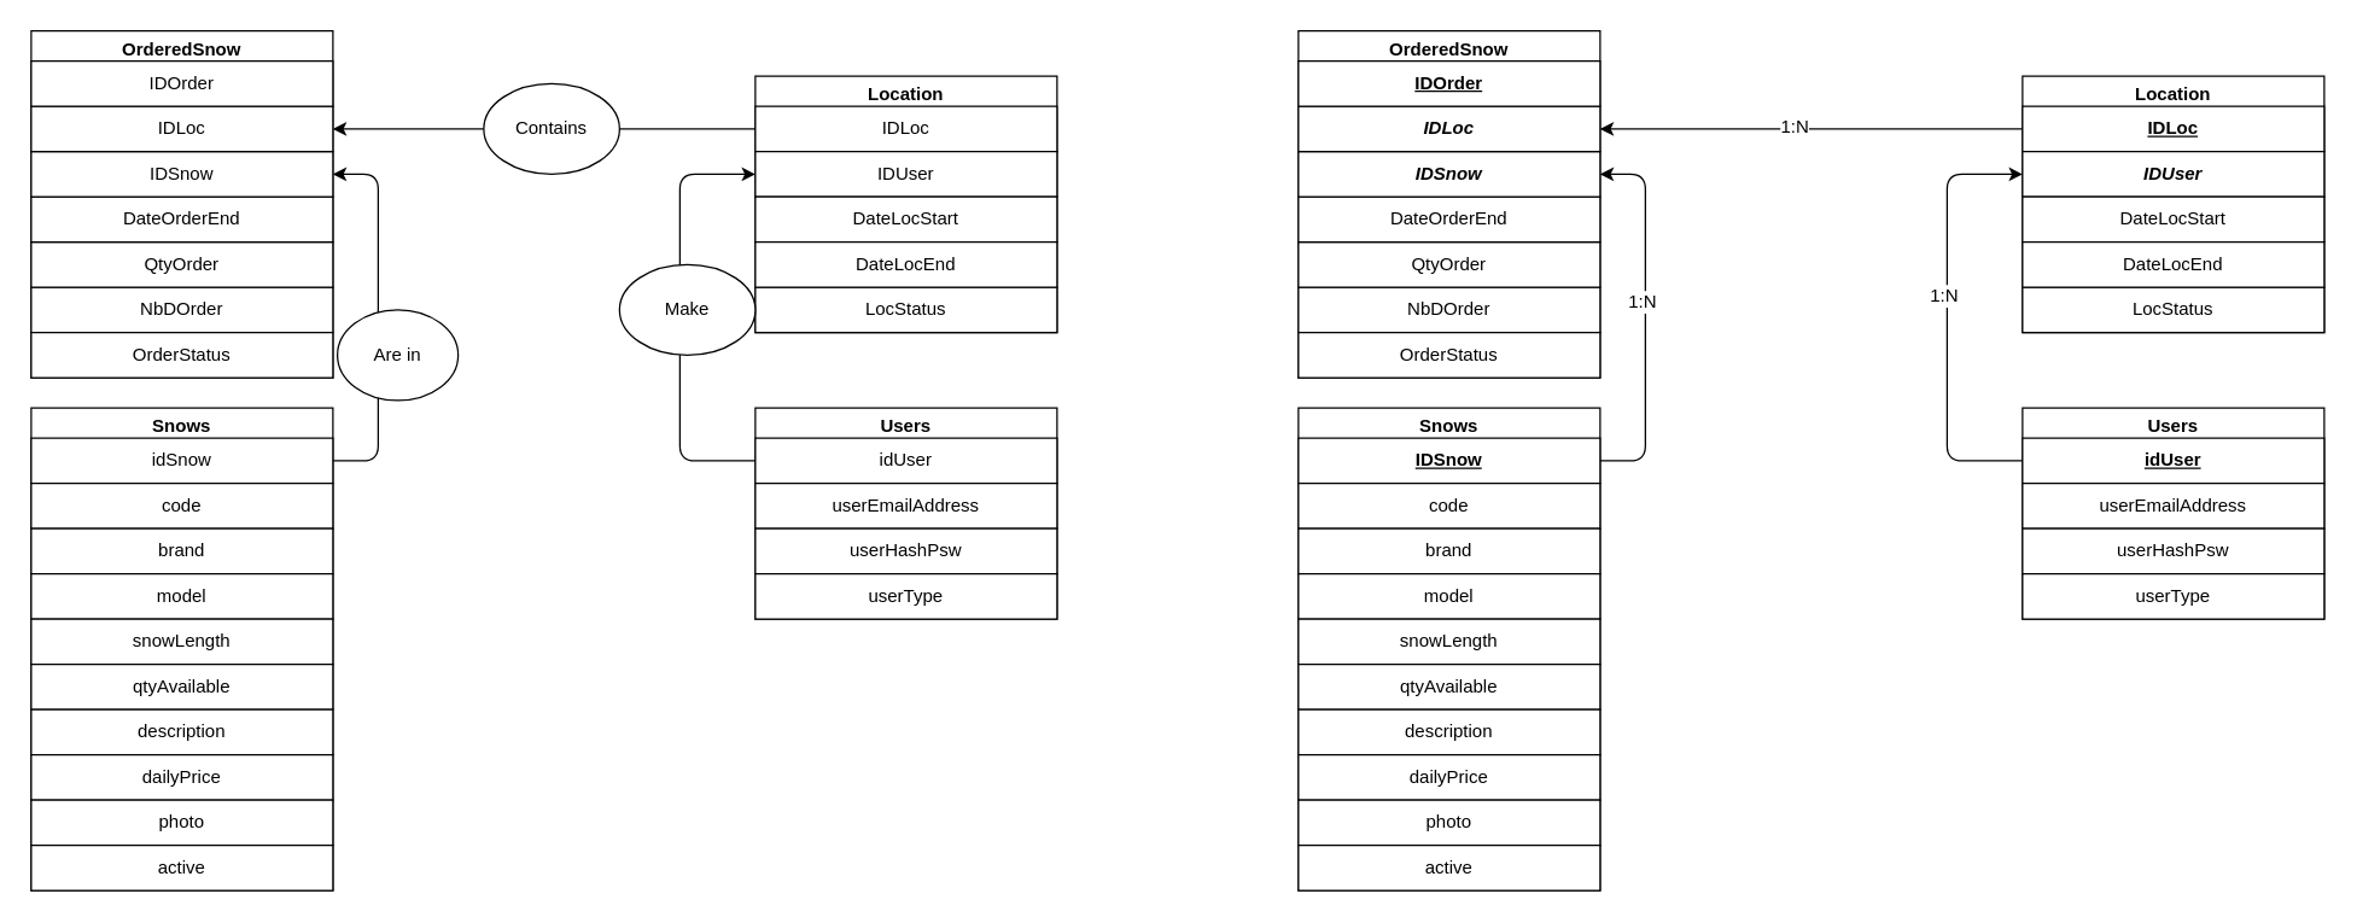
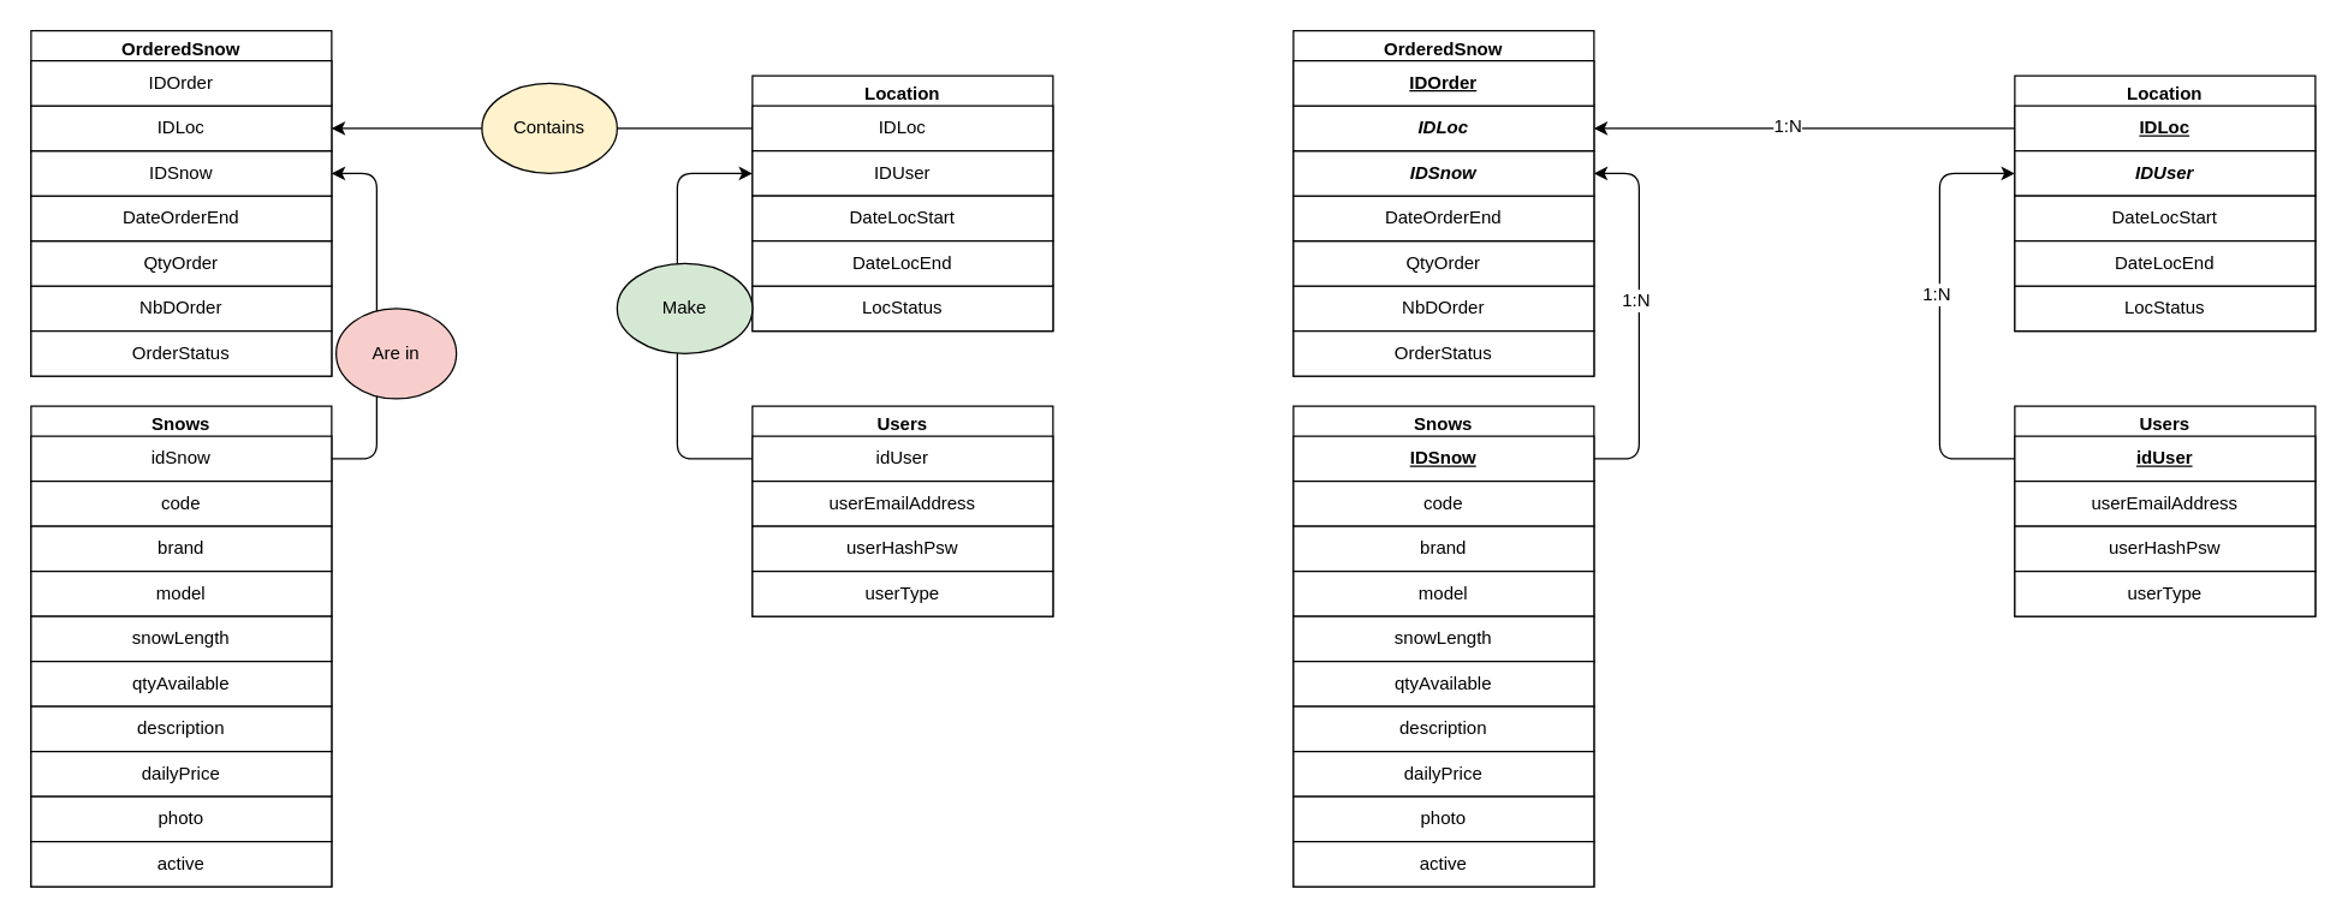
  <mxCell id="0" />
  <mxCell id="1" parent="0" />
  <mxCell id="2" value="Location" style="swimlane;" parent="1" vertex="1"><mxGeometry x="500" y="50" width="200" height="170" as="geometry"><mxRectangle x="620" y="330" width="80" height="23" as="alternateBounds" /></mxGeometry></mxCell>
  <mxCell id="3" value="IDLoc" style="rounded=0;whiteSpace=wrap;html=1;" parent="2" vertex="1"><mxGeometry y="20" width="200" height="30" as="geometry" /></mxCell>
  <mxCell id="4" value="IDUser" style="rounded=0;whiteSpace=wrap;html=1;" parent="2" vertex="1"><mxGeometry y="50" width="200" height="30" as="geometry" /></mxCell>
  <mxCell id="5" value="LocStatus" style="rounded=0;whiteSpace=wrap;html=1;" vertex="1" parent="2"><mxGeometry y="140" width="200" height="30" as="geometry" /></mxCell>
  <mxCell id="6" value="DateLocStart" style="rounded=0;whiteSpace=wrap;html=1;" vertex="1" parent="2"><mxGeometry y="80" width="200" height="30" as="geometry" /></mxCell>
  <mxCell id="7" value="DateLocEnd" style="rounded=0;whiteSpace=wrap;html=1;" vertex="1" parent="2"><mxGeometry y="110" width="200" height="30" as="geometry" /></mxCell>
  <mxCell id="8" value="Snows" style="swimlane;" parent="1" vertex="1"><mxGeometry x="20" y="270" width="200" height="320" as="geometry"><mxRectangle x="40" y="60" width="80" height="23" as="alternateBounds" /></mxGeometry></mxCell>
  <mxCell id="9" value="idSnow" style="rounded=0;whiteSpace=wrap;html=1;" parent="8" vertex="1"><mxGeometry y="20" width="200" height="30" as="geometry" /></mxCell>
  <mxCell id="10" value="code" style="rounded=0;whiteSpace=wrap;html=1;" parent="8" vertex="1"><mxGeometry y="50" width="200" height="30" as="geometry" /></mxCell>
  <mxCell id="11" value="brand" style="rounded=0;whiteSpace=wrap;html=1;" parent="8" vertex="1"><mxGeometry y="80" width="200" height="30" as="geometry" /></mxCell>
  <mxCell id="12" value="model" style="rounded=0;whiteSpace=wrap;html=1;" parent="8" vertex="1"><mxGeometry y="110" width="200" height="30" as="geometry" /></mxCell>
  <mxCell id="13" value="snowLength" style="rounded=0;whiteSpace=wrap;html=1;" parent="8" vertex="1"><mxGeometry y="140" width="200" height="30" as="geometry" /></mxCell>
  <mxCell id="14" value="qtyAvailable" style="rounded=0;whiteSpace=wrap;html=1;" parent="8" vertex="1"><mxGeometry y="170" width="200" height="30" as="geometry" /></mxCell>
  <mxCell id="15" value="description" style="rounded=0;whiteSpace=wrap;html=1;" parent="8" vertex="1"><mxGeometry y="200" width="200" height="30" as="geometry" /></mxCell>
  <mxCell id="16" value="dailyPrice" style="rounded=0;whiteSpace=wrap;html=1;" parent="8" vertex="1"><mxGeometry y="230" width="200" height="30" as="geometry" /></mxCell>
  <mxCell id="17" value="photo" style="rounded=0;whiteSpace=wrap;html=1;" parent="8" vertex="1"><mxGeometry y="260" width="200" height="30" as="geometry" /></mxCell>
  <mxCell id="18" value="active" style="rounded=0;whiteSpace=wrap;html=1;" parent="8" vertex="1"><mxGeometry y="290" width="200" height="30" as="geometry" /></mxCell>
  <mxCell id="19" value="Users" style="swimlane;" parent="1" vertex="1"><mxGeometry x="500" y="270" width="200" height="140" as="geometry"><mxRectangle x="600" y="60" width="80" height="23" as="alternateBounds" /></mxGeometry></mxCell>
  <mxCell id="20" value="idUser" style="rounded=0;whiteSpace=wrap;html=1;" parent="19" vertex="1"><mxGeometry y="20" width="200" height="30" as="geometry" /></mxCell>
  <mxCell id="21" value="userEmailAddress" style="rounded=0;whiteSpace=wrap;html=1;" parent="19" vertex="1"><mxGeometry y="50" width="200" height="30" as="geometry" /></mxCell>
  <mxCell id="22" value="userHashPsw" style="rounded=0;whiteSpace=wrap;html=1;" parent="19" vertex="1"><mxGeometry y="80" width="200" height="30" as="geometry" /></mxCell>
  <mxCell id="23" value="userType" style="rounded=0;whiteSpace=wrap;html=1;" vertex="1" parent="19"><mxGeometry y="110" width="200" height="30" as="geometry" /></mxCell>
  <mxCell id="24" value="OrderedSnow" style="swimlane;" vertex="1" parent="1"><mxGeometry x="20" y="20" width="200" height="230" as="geometry"><mxRectangle x="330" y="265" width="110" height="23" as="alternateBounds" /></mxGeometry></mxCell>
  <mxCell id="25" value="NbDOrder" style="rounded=0;whiteSpace=wrap;html=1;" parent="24" vertex="1"><mxGeometry y="170" width="200" height="30" as="geometry" /></mxCell>
  <mxCell id="26" value="QtyOrder" style="rounded=0;whiteSpace=wrap;html=1;" parent="24" vertex="1"><mxGeometry y="140" width="200" height="30" as="geometry" /></mxCell>
  <mxCell id="27" value="DateOrderEnd" style="rounded=0;whiteSpace=wrap;html=1;" parent="24" vertex="1"><mxGeometry y="110" width="200" height="30" as="geometry" /></mxCell>
  <mxCell id="28" value="IDSnow" style="rounded=0;whiteSpace=wrap;html=1;" parent="24" vertex="1"><mxGeometry y="80" width="200" height="30" as="geometry" /></mxCell>
  <mxCell id="29" value="IDLoc" style="rounded=0;whiteSpace=wrap;html=1;" vertex="1" parent="24"><mxGeometry y="50" width="200" height="30" as="geometry" /></mxCell>
  <mxCell id="30" value="IDOrder" style="rounded=0;whiteSpace=wrap;html=1;" vertex="1" parent="24"><mxGeometry y="20" width="200" height="30" as="geometry" /></mxCell>
  <mxCell id="31" value="OrderStatus" style="rounded=0;whiteSpace=wrap;html=1;" vertex="1" parent="24"><mxGeometry y="200" width="200" height="30" as="geometry" /></mxCell>
  <mxCell id="32" value="" style="endArrow=classic;html=1;exitX=1;exitY=0.5;exitDx=0;exitDy=0;entryX=1;entryY=0.5;entryDx=0;entryDy=0;" edge="1" parent="1" source="9" target="28"><mxGeometry width="50" height="50" relative="1" as="geometry"><mxPoint x="20" y="655" as="sourcePoint" /><mxPoint x="70" y="605" as="targetPoint" /><Array as="points"><mxPoint x="250" y="305" /><mxPoint x="250" y="115" /></Array></mxGeometry></mxCell>
  <mxCell id="33" value="" style="endArrow=classic;html=1;exitX=0;exitY=0.5;exitDx=0;exitDy=0;entryX=1;entryY=0.5;entryDx=0;entryDy=0;" edge="1" parent="1" source="3" target="29"><mxGeometry width="50" height="50" relative="1" as="geometry"><mxPoint x="220" y="495" as="sourcePoint" /><mxPoint x="350" y="375" as="targetPoint" /><Array as="points"><mxPoint x="320" y="85" /><mxPoint x="290" y="85" /></Array></mxGeometry></mxCell>
  <mxCell id="34" value="" style="endArrow=classic;html=1;exitX=0;exitY=0.5;exitDx=0;exitDy=0;entryX=0;entryY=0.5;entryDx=0;entryDy=0;" edge="1" parent="1" source="20" target="4"><mxGeometry width="50" height="50" relative="1" as="geometry"><mxPoint x="380" y="375" as="sourcePoint" /><mxPoint x="430" y="325" as="targetPoint" /><Array as="points"><mxPoint x="450" y="305" /><mxPoint x="450" y="115" /></Array></mxGeometry></mxCell>
- <mxCell id="35" value="Make" style="ellipse;whiteSpace=wrap;html=1;" vertex="1" parent="1"><mxGeometry x="410" y="175" width="90" height="60" as="geometry" /></mxCell>
- <mxCell id="36" value="Contains" style="ellipse;whiteSpace=wrap;html=1;" vertex="1" parent="1"><mxGeometry x="320" y="55" width="90" height="60" as="geometry" /></mxCell>
- <mxCell id="37" value="Are in" style="ellipse;whiteSpace=wrap;html=1;" vertex="1" parent="1"><mxGeometry x="223" y="205" width="80" height="60" as="geometry" /></mxCell>
+ <mxCell id="35" value="Make" style="ellipse;whiteSpace=wrap;html=1;fillColor=#d5e8d4;" vertex="1" parent="1"><mxGeometry x="410" y="175" width="90" height="60" as="geometry" /></mxCell>
+ <mxCell id="36" value="Contains" style="ellipse;whiteSpace=wrap;html=1;fillColor=#fff2cc;" vertex="1" parent="1"><mxGeometry x="320" y="55" width="90" height="60" as="geometry" /></mxCell>
+ <mxCell id="37" value="Are in" style="ellipse;whiteSpace=wrap;html=1;fillColor=#f8cecc;" vertex="1" parent="1"><mxGeometry x="223" y="205" width="80" height="60" as="geometry" /></mxCell>
  <mxCell id="38" value="Location" style="swimlane;" vertex="1" parent="1"><mxGeometry x="1340" y="50" width="200" height="170" as="geometry"><mxRectangle x="620" y="330" width="80" height="23" as="alternateBounds" /></mxGeometry></mxCell>
  <mxCell id="39" value="&lt;b&gt;&lt;u&gt;IDLoc&lt;/u&gt;&lt;/b&gt;" style="rounded=0;whiteSpace=wrap;html=1;" vertex="1" parent="38"><mxGeometry y="20" width="200" height="30" as="geometry" /></mxCell>
  <mxCell id="40" value="&lt;b&gt;&lt;i&gt;IDUser&lt;/i&gt;&lt;/b&gt;" style="rounded=0;whiteSpace=wrap;html=1;" vertex="1" parent="38"><mxGeometry y="50" width="200" height="30" as="geometry" /></mxCell>
  <mxCell id="41" value="LocStatus" style="rounded=0;whiteSpace=wrap;html=1;" vertex="1" parent="38"><mxGeometry y="140" width="200" height="30" as="geometry" /></mxCell>
  <mxCell id="42" value="DateLocStart" style="rounded=0;whiteSpace=wrap;html=1;" vertex="1" parent="38"><mxGeometry y="80" width="200" height="30" as="geometry" /></mxCell>
  <mxCell id="43" value="DateLocEnd" style="rounded=0;whiteSpace=wrap;html=1;" vertex="1" parent="38"><mxGeometry y="110" width="200" height="30" as="geometry" /></mxCell>
  <mxCell id="44" value="Snows" style="swimlane;" vertex="1" parent="1"><mxGeometry x="860" y="270" width="200" height="320" as="geometry"><mxRectangle x="40" y="60" width="80" height="23" as="alternateBounds" /></mxGeometry></mxCell>
  <mxCell id="45" value="&lt;b&gt;&lt;u&gt;IDSnow&lt;/u&gt;&lt;/b&gt;" style="rounded=0;whiteSpace=wrap;html=1;" vertex="1" parent="44"><mxGeometry y="20" width="200" height="30" as="geometry" /></mxCell>
  <mxCell id="46" value="code" style="rounded=0;whiteSpace=wrap;html=1;" vertex="1" parent="44"><mxGeometry y="50" width="200" height="30" as="geometry" /></mxCell>
  <mxCell id="47" value="brand" style="rounded=0;whiteSpace=wrap;html=1;" vertex="1" parent="44"><mxGeometry y="80" width="200" height="30" as="geometry" /></mxCell>
  <mxCell id="48" value="model" style="rounded=0;whiteSpace=wrap;html=1;" vertex="1" parent="44"><mxGeometry y="110" width="200" height="30" as="geometry" /></mxCell>
  <mxCell id="49" value="snowLength" style="rounded=0;whiteSpace=wrap;html=1;" vertex="1" parent="44"><mxGeometry y="140" width="200" height="30" as="geometry" /></mxCell>
  <mxCell id="50" value="qtyAvailable" style="rounded=0;whiteSpace=wrap;html=1;" vertex="1" parent="44"><mxGeometry y="170" width="200" height="30" as="geometry" /></mxCell>
  <mxCell id="51" value="description" style="rounded=0;whiteSpace=wrap;html=1;" vertex="1" parent="44"><mxGeometry y="200" width="200" height="30" as="geometry" /></mxCell>
  <mxCell id="52" value="dailyPrice" style="rounded=0;whiteSpace=wrap;html=1;" vertex="1" parent="44"><mxGeometry y="230" width="200" height="30" as="geometry" /></mxCell>
  <mxCell id="53" value="photo" style="rounded=0;whiteSpace=wrap;html=1;" vertex="1" parent="44"><mxGeometry y="260" width="200" height="30" as="geometry" /></mxCell>
  <mxCell id="54" value="active" style="rounded=0;whiteSpace=wrap;html=1;" vertex="1" parent="44"><mxGeometry y="290" width="200" height="30" as="geometry" /></mxCell>
  <mxCell id="55" value="Users" style="swimlane;" vertex="1" parent="1"><mxGeometry x="1340" y="270" width="200" height="140" as="geometry"><mxRectangle x="600" y="60" width="80" height="23" as="alternateBounds" /></mxGeometry></mxCell>
  <mxCell id="56" value="&lt;u&gt;&lt;b&gt;idUser&lt;/b&gt;&lt;/u&gt;" style="rounded=0;whiteSpace=wrap;html=1;" vertex="1" parent="55"><mxGeometry y="20" width="200" height="30" as="geometry" /></mxCell>
  <mxCell id="57" value="userEmailAddress" style="rounded=0;whiteSpace=wrap;html=1;" vertex="1" parent="55"><mxGeometry y="50" width="200" height="30" as="geometry" /></mxCell>
  <mxCell id="58" value="userHashPsw" style="rounded=0;whiteSpace=wrap;html=1;" vertex="1" parent="55"><mxGeometry y="80" width="200" height="30" as="geometry" /></mxCell>
  <mxCell id="59" value="userType" style="rounded=0;whiteSpace=wrap;html=1;" vertex="1" parent="55"><mxGeometry y="110" width="200" height="30" as="geometry" /></mxCell>
  <mxCell id="60" value="OrderedSnow" style="swimlane;" vertex="1" parent="1"><mxGeometry x="860" y="20" width="200" height="230" as="geometry"><mxRectangle x="330" y="265" width="110" height="23" as="alternateBounds" /></mxGeometry></mxCell>
  <mxCell id="61" value="NbDOrder" style="rounded=0;whiteSpace=wrap;html=1;" vertex="1" parent="60"><mxGeometry y="170" width="200" height="30" as="geometry" /></mxCell>
  <mxCell id="62" value="QtyOrder" style="rounded=0;whiteSpace=wrap;html=1;" vertex="1" parent="60"><mxGeometry y="140" width="200" height="30" as="geometry" /></mxCell>
  <mxCell id="63" value="DateOrderEnd" style="rounded=0;whiteSpace=wrap;html=1;" vertex="1" parent="60"><mxGeometry y="110" width="200" height="30" as="geometry" /></mxCell>
  <mxCell id="64" value="&lt;b&gt;&lt;i&gt;IDSnow&lt;/i&gt;&lt;/b&gt;" style="rounded=0;whiteSpace=wrap;html=1;" vertex="1" parent="60"><mxGeometry y="80" width="200" height="30" as="geometry" /></mxCell>
  <mxCell id="65" value="&lt;b&gt;&lt;i&gt;IDLoc&lt;/i&gt;&lt;/b&gt;" style="rounded=0;whiteSpace=wrap;html=1;" vertex="1" parent="60"><mxGeometry y="50" width="200" height="30" as="geometry" /></mxCell>
  <mxCell id="66" value="&lt;u&gt;&lt;b&gt;IDOrder&lt;/b&gt;&lt;/u&gt;" style="rounded=0;whiteSpace=wrap;html=1;" vertex="1" parent="60"><mxGeometry y="20" width="200" height="30" as="geometry" /></mxCell>
  <mxCell id="67" value="OrderStatus" style="rounded=0;whiteSpace=wrap;html=1;" vertex="1" parent="60"><mxGeometry y="200" width="200" height="30" as="geometry" /></mxCell>
  <mxCell id="68" value="" style="endArrow=classic;html=1;exitX=1;exitY=0.5;exitDx=0;exitDy=0;entryX=1;entryY=0.5;entryDx=0;entryDy=0;" edge="1" parent="1" source="45" target="64"><mxGeometry width="50" height="50" relative="1" as="geometry"><mxPoint x="860" y="655" as="sourcePoint" /><mxPoint x="910" y="605" as="targetPoint" /><Array as="points"><mxPoint x="1090" y="305" /><mxPoint x="1090" y="115" /></Array></mxGeometry></mxCell>
  <mxCell id="69" value="1:N" style="text;html=1;resizable=0;points=[];align=center;verticalAlign=middle;labelBackgroundColor=#ffffff;" vertex="1" connectable="0" parent="68"><mxGeometry x="0.088" y="3" relative="1" as="geometry"><mxPoint as="offset" /></mxGeometry></mxCell>
  <mxCell id="70" value="" style="endArrow=classic;html=1;exitX=0;exitY=0.5;exitDx=0;exitDy=0;entryX=1;entryY=0.5;entryDx=0;entryDy=0;" edge="1" parent="1" source="39" target="65"><mxGeometry width="50" height="50" relative="1" as="geometry"><mxPoint x="1060" y="495" as="sourcePoint" /><mxPoint x="1190" y="375" as="targetPoint" /><Array as="points"><mxPoint x="1160" y="85" /><mxPoint x="1130" y="85" /></Array></mxGeometry></mxCell>
  <mxCell id="71" value="1:N" style="text;html=1;resizable=0;points=[];align=center;verticalAlign=middle;labelBackgroundColor=#ffffff;" vertex="1" connectable="0" parent="70"><mxGeometry x="0.286" y="-28" relative="1" as="geometry"><mxPoint x="28" y="26" as="offset" /></mxGeometry></mxCell>
  <mxCell id="72" value="" style="endArrow=classic;html=1;exitX=0;exitY=0.5;exitDx=0;exitDy=0;entryX=0;entryY=0.5;entryDx=0;entryDy=0;" edge="1" parent="1" source="56" target="40"><mxGeometry width="50" height="50" relative="1" as="geometry"><mxPoint x="1220" y="375" as="sourcePoint" /><mxPoint x="1270" y="325" as="targetPoint" /><Array as="points"><mxPoint x="1290" y="305" /><mxPoint x="1290" y="115" /></Array></mxGeometry></mxCell>
  <mxCell id="73" value="1:N" style="text;html=1;resizable=0;points=[];align=center;verticalAlign=middle;labelBackgroundColor=#ffffff;" vertex="1" connectable="0" parent="72"><mxGeometry x="0.103" y="3" relative="1" as="geometry"><mxPoint as="offset" /></mxGeometry></mxCell>
